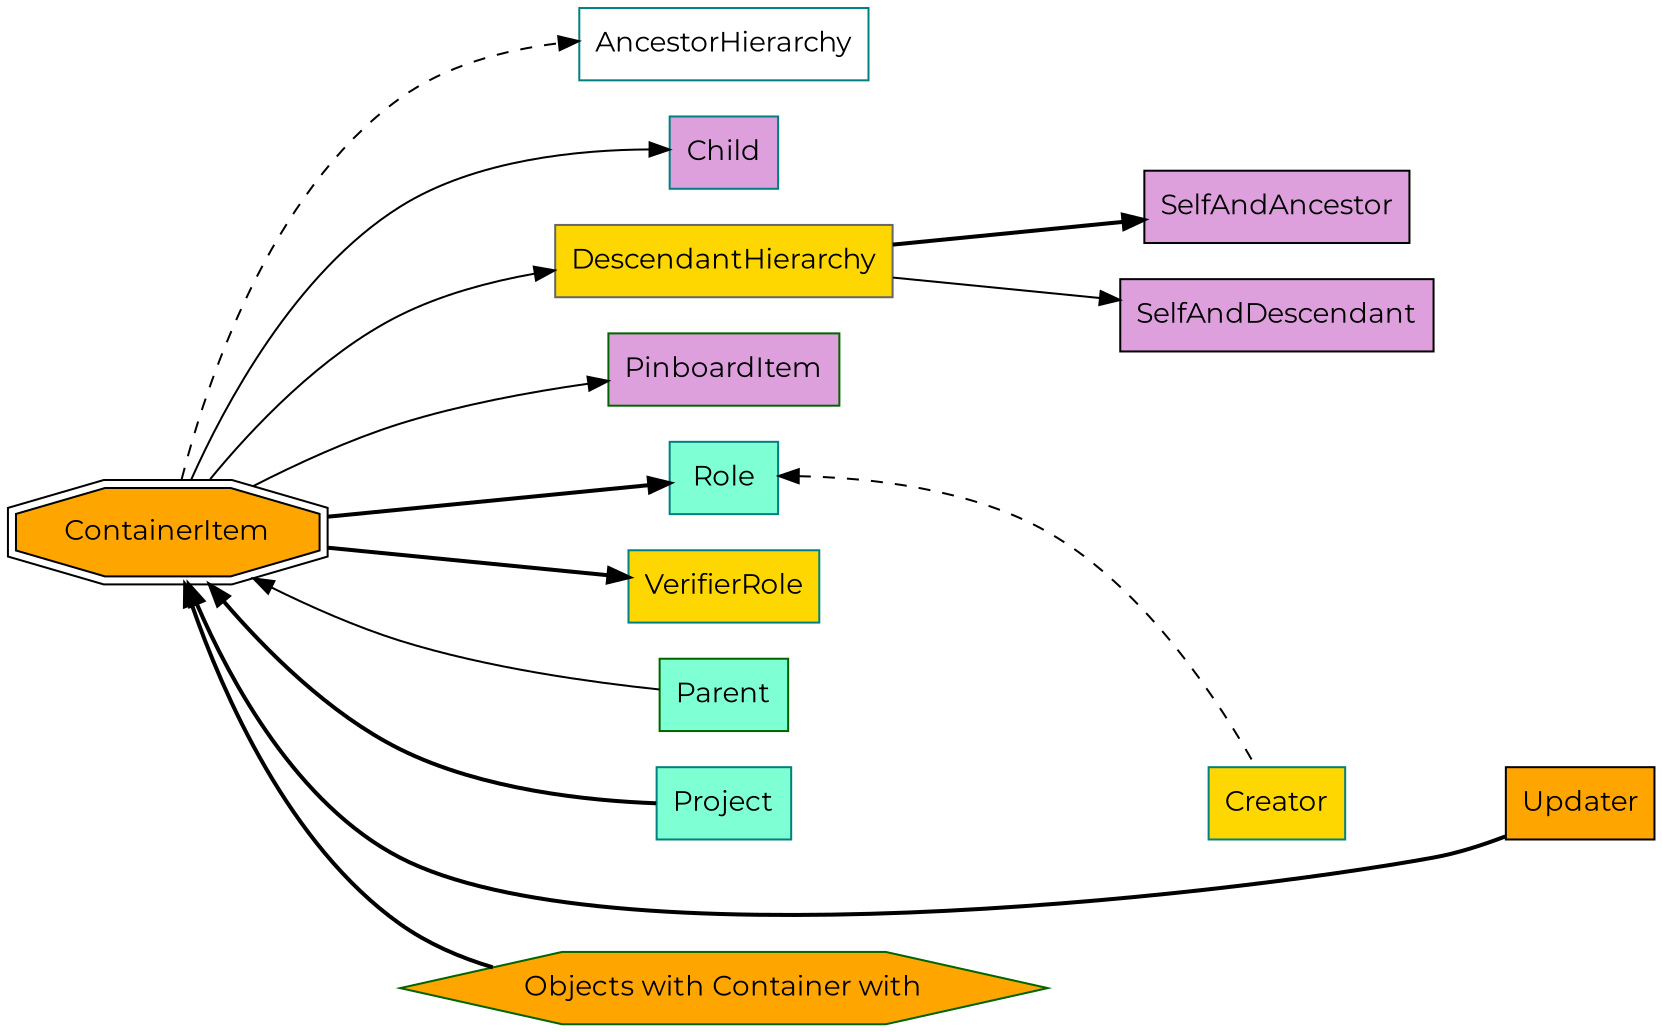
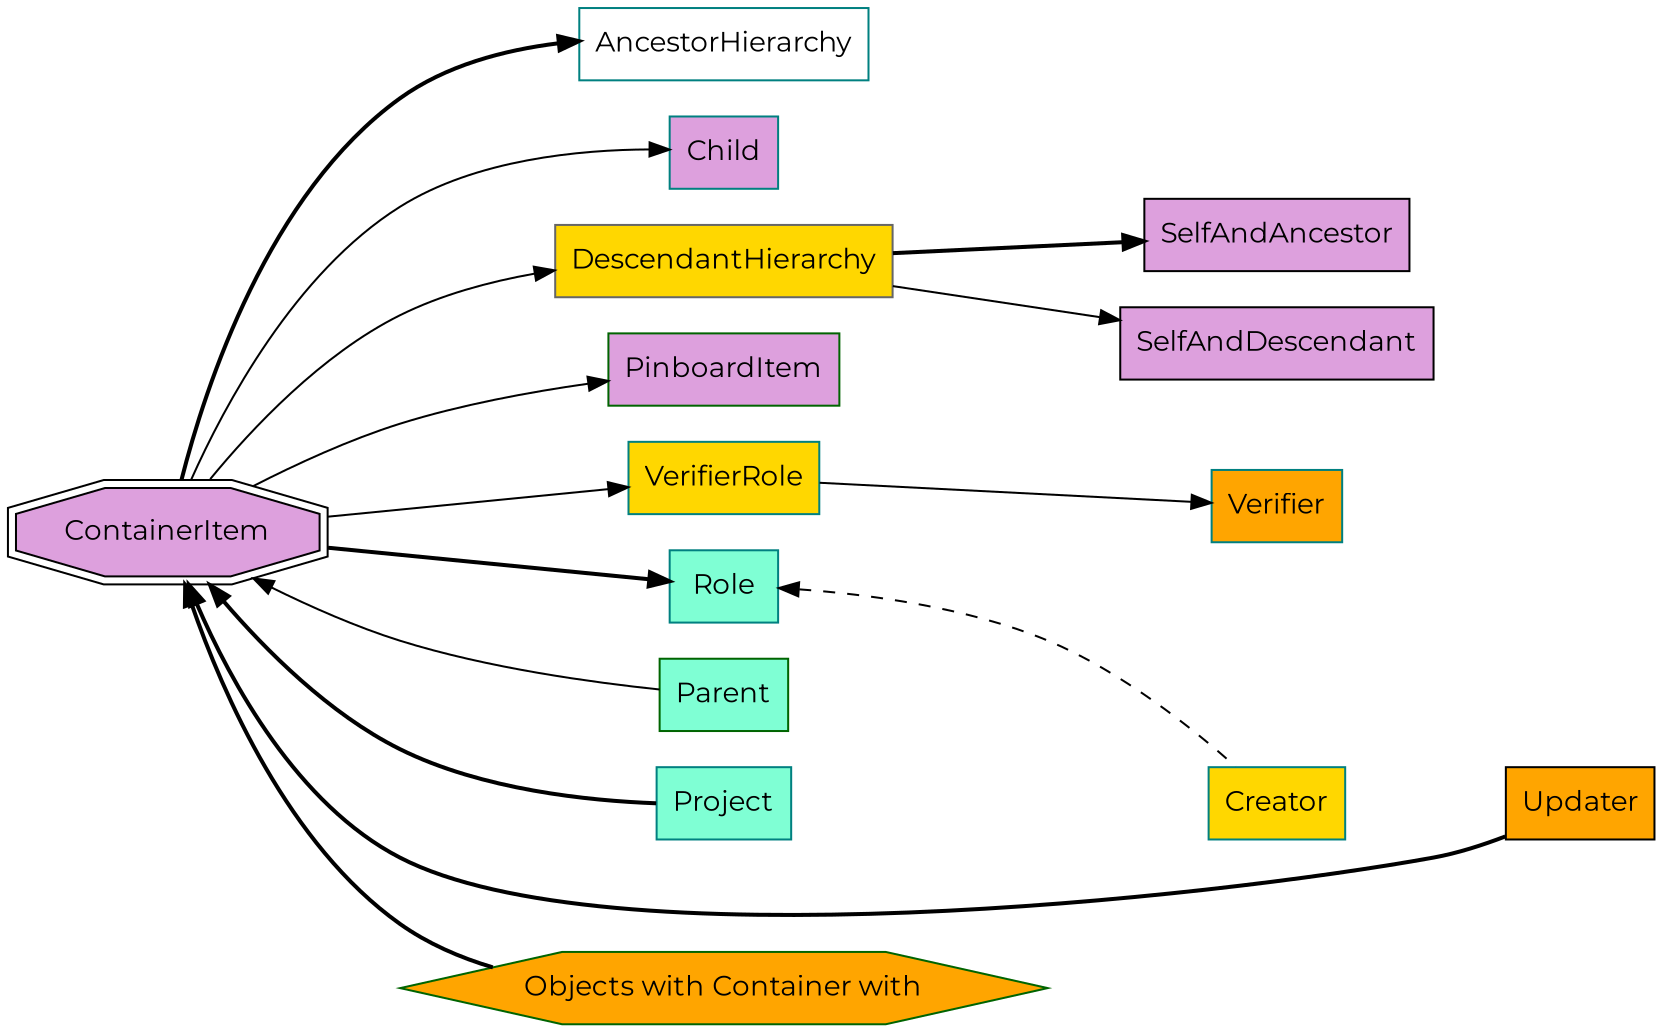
  digraph {
    fontname=Montserrat
    rankdir=LR
    node [color=teal fillcolor=orange fontname=Montserrat group=supporting shape=box style=filled]
    edge [fontname=Montserrat style=solid]
-   n1 [color=black group=target height=0.61111 label=ContainerItem shape=doubleoctagon width=1.9675]
+   n1 [color=black fillcolor=plum group=target height=0.61111 label=ContainerItem shape=doubleoctagon width=1.9675]
    n2 [fillcolor=white height=0.5 label=AncestorHierarchy width=1.6528]
    n3 [fillcolor=plum height=0.5 label=Child width=0.75]
    n4 [color=gray40 fillcolor=gold height=0.5 label=DescendantHierarchy width=1.8611]
    n5 [color=darkgreen fillcolor=plum height=0.5 label=PinboardItem width=1.2639]
    n6 [fillcolor=aquamarine height=0.5 label=Role width=0.75]
    n7 [color=black fillcolor=plum height=0.5 label=SelfAndAncestor width=1.5278]
    n8 [color=black fillcolor=plum height=0.5 label=SelfAndDescendant width=1.7361]
    n9 [fillcolor=gold height=0.5 label=VerifierRole width=1.1528]
+   n10 [height=0.5 label=Verifier width=0.79167]
    n11 [fillcolor=gold height=0.5 label=Creator width=0.79167]
    n12 [color=darkgreen fillcolor=aquamarine height=0.5 label=Parent width=0.75]
    n13 [fillcolor=aquamarine height=0.5 label=Project width=0.76389]
    n14 [color=black height=0.5 label=Updater width=0.83333]
    n15 [color=darkgreen group=polymorphic height=0.5 label="Objects with Container with" shape=hexagon width=3.6691]
    subgraph sub_1 {
    }
    subgraph sub_2 {
      rank=min
    }
    subgraph sub_3 {
      n1
      n2
      n3
      n4
      n5
      n6
      n7
      n8
      n9
+     n10
      n11
      n12
      n13
      n14
    }
-   n1 -> n2 [style=dashed]
+   n1 -> n2 [style=bold]
    n1 -> n3
    n1 -> n4
    n1 -> n5
    n1 -> n6 [style=bold]
-   n1 -> n9 [style=bold]
+   n1 -> n9
    n1 -> n12 [dir=back]
    n1 -> n13 [dir=back style=bold]
    n1 -> n14 [dir=back style=bold]
    n1 -> n15 [dir=back style=bold]
    n4 -> n7 [style=bold]
    n4 -> n8
+   n6 -> n10 [style=invis]
    n6 -> n11 [dir=back style=dashed]
+   n9 -> n10
    n11 -> n14 [style=invis]
    n13 -> n11 [style=invis]
  }
